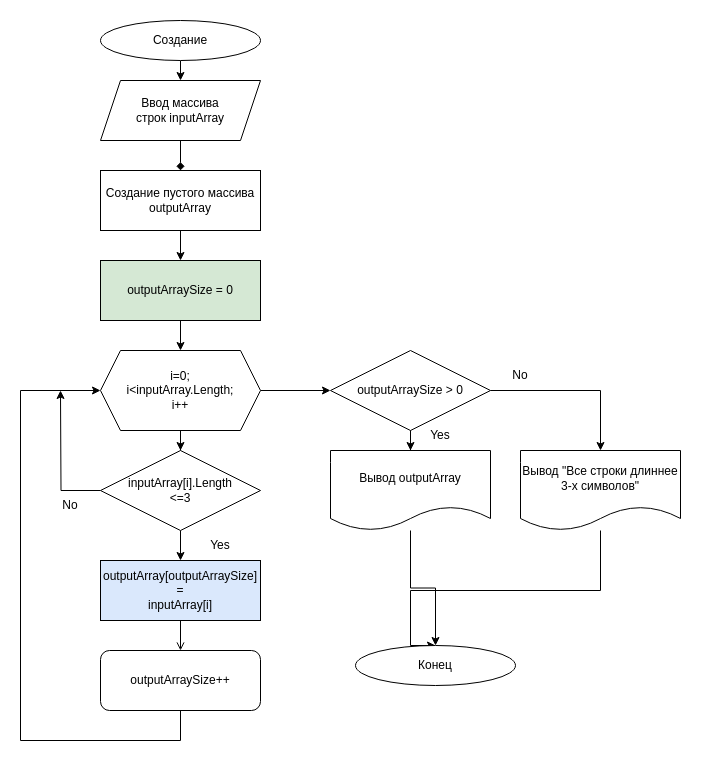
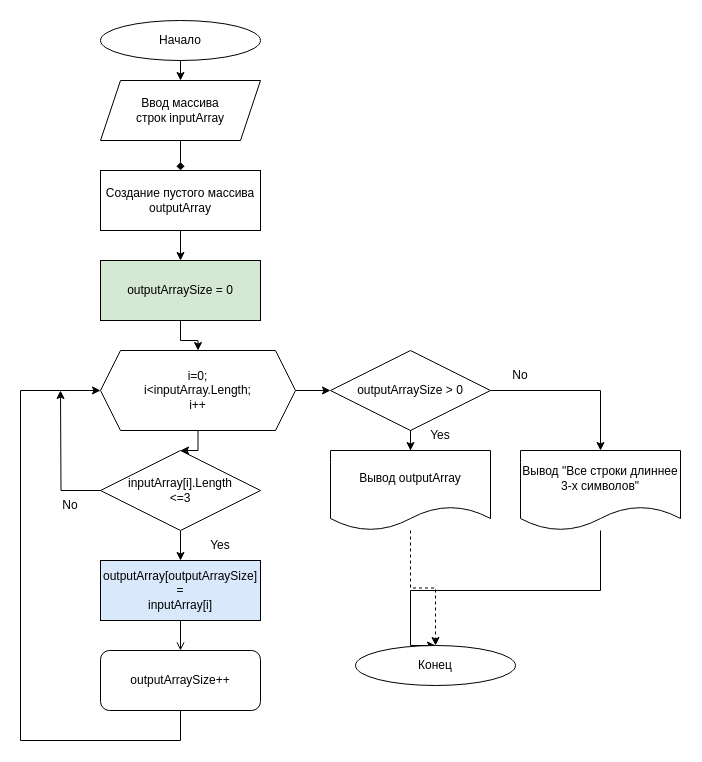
  <mxCell id="0" />
  <mxCell id="1" parent="0" />
  <mxCell id="2" style="edgeStyle=orthogonalEdgeStyle;rounded=0;orthogonalLoop=1;jettySize=auto;html=1;exitX=0.5;exitY=1;exitDx=0;exitDy=0;entryX=0.5;entryY=0;entryDx=0;entryDy=0;" edge="1" parent="1" source="3" target="5"><mxGeometry relative="1" as="geometry" /></mxCell>
- <mxCell id="3" value="Создание" style="ellipse;whiteSpace=wrap;html=1;" vertex="1" parent="1"><mxGeometry x="100" y="20" width="160" height="40" as="geometry" /></mxCell>
+ <mxCell id="3" value="Начало" style="ellipse;whiteSpace=wrap;html=1;" vertex="1" parent="1"><mxGeometry x="100" y="20" width="160" height="40" as="geometry" /></mxCell>
  <mxCell id="4" value="" style="edgeStyle=orthogonalEdgeStyle;rounded=0;orthogonalLoop=1;jettySize=auto;html=1;endArrow=diamond;" edge="1" parent="1" source="5" target="7"><mxGeometry relative="1" as="geometry" /></mxCell>
  <mxCell id="5" value="Ввод массива &lt;br&gt;строк inputArray" style="shape=parallelogram;perimeter=parallelogramPerimeter;whiteSpace=wrap;html=1;fixedSize=1;" vertex="1" parent="1"><mxGeometry x="100" y="80" width="160" height="60" as="geometry" /></mxCell>
  <mxCell id="6" value="" style="edgeStyle=orthogonalEdgeStyle;rounded=0;orthogonalLoop=1;jettySize=auto;html=1;" edge="1" parent="1" source="7" target="9"><mxGeometry relative="1" as="geometry" /></mxCell>
  <mxCell id="7" value="Создание пустого массива outputArray" style="rounded=0;whiteSpace=wrap;html=1;" vertex="1" parent="1"><mxGeometry x="100" y="170" width="160" height="60" as="geometry" /></mxCell>
  <mxCell id="8" value="" style="edgeStyle=orthogonalEdgeStyle;rounded=0;orthogonalLoop=1;jettySize=auto;html=1;" edge="1" parent="1" source="9" target="12"><mxGeometry relative="1" as="geometry" /></mxCell>
  <mxCell id="9" value="outputArraySize = 0" style="rounded=0;whiteSpace=wrap;html=1;fillColor=#d5e8d4;" vertex="1" parent="1"><mxGeometry x="100" y="260" width="160" height="60" as="geometry" /></mxCell>
  <mxCell id="10" value="" style="edgeStyle=orthogonalEdgeStyle;rounded=0;orthogonalLoop=1;jettySize=auto;html=1;" edge="1" parent="1" source="12" target="15"><mxGeometry relative="1" as="geometry" /></mxCell>
  <mxCell id="11" value="" style="edgeStyle=orthogonalEdgeStyle;rounded=0;orthogonalLoop=1;jettySize=auto;html=1;" edge="1" parent="1" source="12" target="24"><mxGeometry relative="1" as="geometry" /></mxCell>
- <mxCell id="12" value="i=0; &lt;br&gt;i&amp;lt;inputArray.Length;&lt;br&gt;i++" style="shape=hexagon;perimeter=hexagonPerimeter2;whiteSpace=wrap;html=1;fixedSize=1;" vertex="1" parent="1"><mxGeometry x="100" y="350" width="160" height="80" as="geometry" /></mxCell>
+ <mxCell id="12" value="i=0; &lt;br&gt;i&amp;lt;inputArray.Length;&lt;br&gt;i++" style="shape=hexagon;perimeter=hexagonPerimeter2;whiteSpace=wrap;html=1;fixedSize=1;" vertex="1" parent="1"><mxGeometry x="100" y="350" width="195" height="80" as="geometry" /></mxCell>
  <mxCell id="13" value="" style="edgeStyle=orthogonalEdgeStyle;rounded=0;orthogonalLoop=1;jettySize=auto;html=1;" edge="1" parent="1" source="15" target="18"><mxGeometry relative="1" as="geometry" /></mxCell>
  <mxCell id="14" style="edgeStyle=orthogonalEdgeStyle;rounded=0;orthogonalLoop=1;jettySize=auto;html=1;" edge="1" parent="1" source="15"><mxGeometry relative="1" as="geometry"><mxPoint x="60" y="390" as="targetPoint" /></mxGeometry></mxCell>
  <mxCell id="15" value="inputArray[i].Length&lt;br&gt;&amp;lt;=3" style="rhombus;whiteSpace=wrap;html=1;" vertex="1" parent="1"><mxGeometry x="100" y="450" width="160" height="80" as="geometry" /></mxCell>
  <mxCell id="16" value="Yes" style="text;html=1;strokeColor=none;fillColor=none;align=center;verticalAlign=middle;whiteSpace=wrap;rounded=0;" vertex="1" parent="1"><mxGeometry x="190" y="530" width="60" height="30" as="geometry" /></mxCell>
  <mxCell id="17" value="" style="edgeStyle=orthogonalEdgeStyle;rounded=0;orthogonalLoop=1;jettySize=auto;html=1;endArrow=open;" edge="1" parent="1" source="18" target="20"><mxGeometry relative="1" as="geometry" /></mxCell>
  <mxCell id="18" value="outputArray[outputArraySize]&lt;br&gt;=&lt;br&gt;inputArray[i]" style="rounded=0;whiteSpace=wrap;html=1;fillColor=#dae8fc;" vertex="1" parent="1"><mxGeometry x="100" y="560" width="160" height="60" as="geometry" /></mxCell>
  <mxCell id="19" style="edgeStyle=orthogonalEdgeStyle;rounded=0;orthogonalLoop=1;jettySize=auto;html=1;entryX=0;entryY=0.5;entryDx=0;entryDy=0;" edge="1" parent="1" source="20" target="12"><mxGeometry relative="1" as="geometry"><Array as="points"><mxPoint x="180" y="740" /><mxPoint x="20" y="740" /><mxPoint x="20" y="390" /></Array></mxGeometry></mxCell>
  <mxCell id="20" value="outputArraySize++" style="whiteSpace=wrap;html=1;rounded=1;" vertex="1" parent="1"><mxGeometry x="100" y="650" width="160" height="60" as="geometry" /></mxCell>
  <mxCell id="21" value="No" style="text;html=1;strokeColor=none;fillColor=none;align=center;verticalAlign=middle;whiteSpace=wrap;rounded=0;" vertex="1" parent="1"><mxGeometry x="40" y="490" width="60" height="30" as="geometry" /></mxCell>
  <mxCell id="22" value="" style="edgeStyle=orthogonalEdgeStyle;rounded=0;orthogonalLoop=1;jettySize=auto;html=1;" edge="1" parent="1" source="24" target="27"><mxGeometry relative="1" as="geometry" /></mxCell>
  <mxCell id="23" style="edgeStyle=orthogonalEdgeStyle;rounded=0;orthogonalLoop=1;jettySize=auto;html=1;entryX=0.5;entryY=0;entryDx=0;entryDy=0;" edge="1" parent="1" source="24" target="29"><mxGeometry relative="1" as="geometry" /></mxCell>
  <mxCell id="24" value="outputArraySize &amp;gt; 0" style="rhombus;whiteSpace=wrap;html=1;" vertex="1" parent="1"><mxGeometry x="330" y="350" width="160" height="80" as="geometry" /></mxCell>
  <mxCell id="25" value="Yes" style="text;html=1;strokeColor=none;fillColor=none;align=center;verticalAlign=middle;whiteSpace=wrap;rounded=0;" vertex="1" parent="1"><mxGeometry x="410" y="420" width="60" height="30" as="geometry" /></mxCell>
- <mxCell id="26" value="" style="edgeStyle=orthogonalEdgeStyle;rounded=0;orthogonalLoop=1;jettySize=auto;html=1;" edge="1" parent="1" source="27" target="31"><mxGeometry relative="1" as="geometry" /></mxCell>
+ <mxCell id="26" value="" style="edgeStyle=orthogonalEdgeStyle;rounded=0;orthogonalLoop=1;jettySize=auto;html=1;dashed=1;" edge="1" parent="1" source="27" target="31"><mxGeometry relative="1" as="geometry" /></mxCell>
  <mxCell id="27" value="Вывод outputArray" style="shape=document;whiteSpace=wrap;html=1;boundedLbl=1;" vertex="1" parent="1"><mxGeometry x="330" y="450" width="160" height="80" as="geometry" /></mxCell>
  <mxCell id="28" style="edgeStyle=orthogonalEdgeStyle;rounded=0;orthogonalLoop=1;jettySize=auto;html=1;entryX=0.5;entryY=0;entryDx=0;entryDy=0;" edge="1" parent="1" source="29" target="31"><mxGeometry relative="1" as="geometry"><mxPoint x="410" y="600" as="targetPoint" /><Array as="points"><mxPoint x="600" y="590" /><mxPoint x="410" y="590" /></Array></mxGeometry></mxCell>
  <mxCell id="29" value="Вывод &quot;Все строки длиннее 3-х символов&quot;" style="shape=document;whiteSpace=wrap;html=1;boundedLbl=1;" vertex="1" parent="1"><mxGeometry x="520" y="450" width="160" height="80" as="geometry" /></mxCell>
  <mxCell id="30" value="No" style="text;html=1;strokeColor=none;fillColor=none;align=center;verticalAlign=middle;whiteSpace=wrap;rounded=0;" vertex="1" parent="1"><mxGeometry x="490" y="360" width="60" height="30" as="geometry" /></mxCell>
  <mxCell id="31" value="Конец" style="ellipse;whiteSpace=wrap;html=1;" vertex="1" parent="1"><mxGeometry x="355" y="645" width="160" height="40" as="geometry" /></mxCell>
